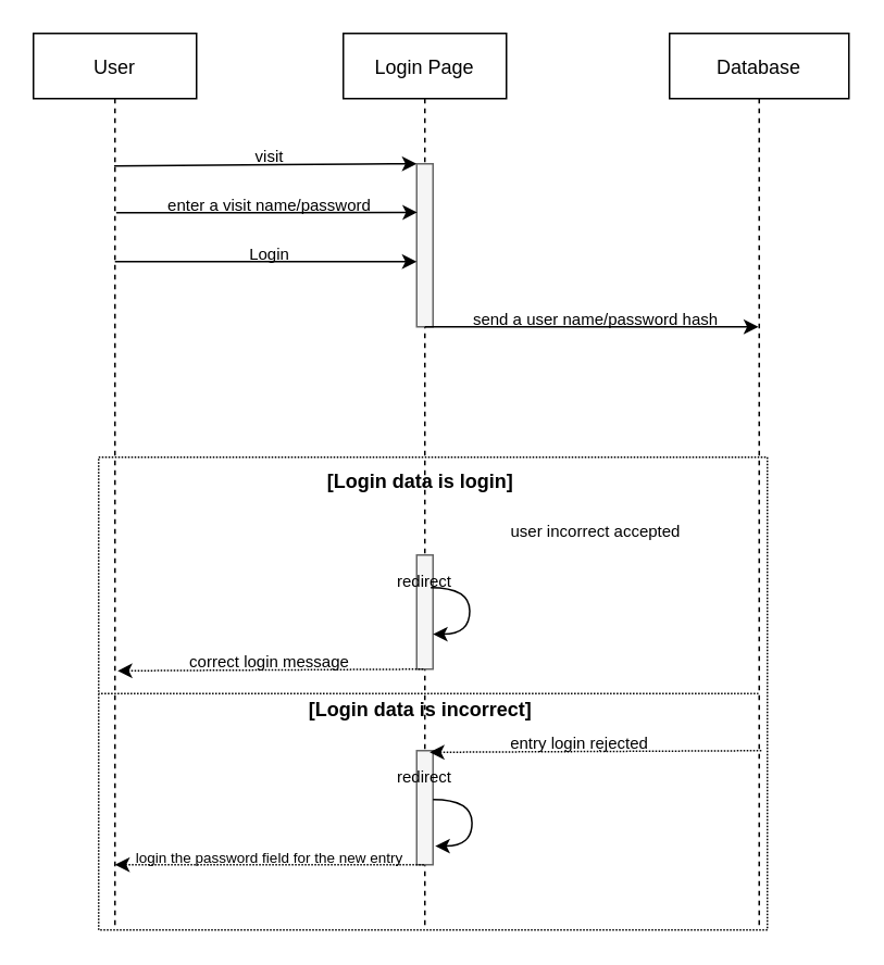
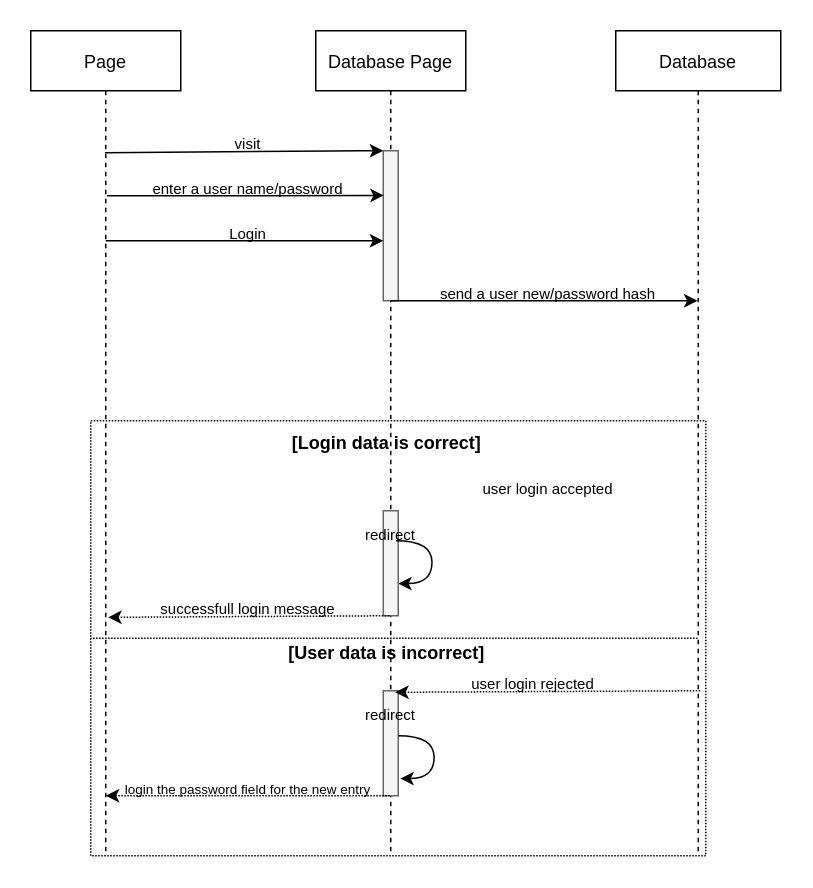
  <mxCell id="0" />
  <mxCell id="1" parent="0" />
  <mxCell id="2" value="" style="rounded=0;whiteSpace=wrap;html=1;fontSize=10;strokeWidth=1;dashed=1;dashPattern=1 1;" vertex="1" parent="1"><mxGeometry x="60" y="280" width="410" height="290" as="geometry" /></mxCell>
- <mxCell id="3" value="User" style="shape=umlLifeline;perimeter=lifelinePerimeter;container=1;collapsible=0;recursiveResize=0;rounded=0;shadow=0;strokeWidth=1;" parent="1" vertex="1"><mxGeometry x="20" y="20" width="100" height="550" as="geometry" /></mxCell>
- <mxCell id="4" value="Login Page" style="shape=umlLifeline;perimeter=lifelinePerimeter;container=1;collapsible=0;recursiveResize=0;rounded=0;shadow=0;strokeWidth=1;" parent="1" vertex="1"><mxGeometry x="210" y="20" width="100" height="550" as="geometry" /></mxCell>
+ <mxCell id="3" value="Page" style="shape=umlLifeline;perimeter=lifelinePerimeter;container=1;collapsible=0;recursiveResize=0;rounded=0;shadow=0;strokeWidth=1;" parent="1" vertex="1"><mxGeometry x="20" y="20" width="100" height="550" as="geometry" /></mxCell>
+ <mxCell id="4" value="Database Page" style="shape=umlLifeline;perimeter=lifelinePerimeter;container=1;collapsible=0;recursiveResize=0;rounded=0;shadow=0;strokeWidth=1;" parent="1" vertex="1"><mxGeometry x="210" y="20" width="100" height="550" as="geometry" /></mxCell>
  <mxCell id="5" value="" style="points=[];perimeter=orthogonalPerimeter;rounded=0;shadow=0;strokeWidth=1;fillColor=#f5f5f5;fontColor=#333333;strokeColor=#666666;" parent="4" vertex="1"><mxGeometry x="45" y="80" width="10" height="100" as="geometry" /></mxCell>
  <mxCell id="6" value="" style="points=[];perimeter=orthogonalPerimeter;rounded=0;shadow=0;strokeWidth=1;fillColor=#f5f5f5;fontColor=#333333;strokeColor=#666666;" vertex="1" parent="4"><mxGeometry x="45" y="320" width="10" height="70" as="geometry" /></mxCell>
  <mxCell id="7" value="&lt;font style=&quot;font-size: 10px&quot;&gt;redirect&lt;/font&gt;" style="text;html=1;strokeColor=none;fillColor=none;align=center;verticalAlign=middle;whiteSpace=wrap;rounded=0;fontSize=13;" vertex="1" parent="4"><mxGeometry x="20" y="320" width="60" height="30" as="geometry" /></mxCell>
  <mxCell id="8" value="" style="points=[];perimeter=orthogonalPerimeter;rounded=0;shadow=0;strokeWidth=1;fillColor=#f5f5f5;fontColor=#333333;strokeColor=#666666;" vertex="1" parent="4"><mxGeometry x="45" y="440" width="10" height="70" as="geometry" /></mxCell>
  <mxCell id="9" value="" style="endArrow=classic;html=1;fontSize=10;edgeStyle=orthogonalEdgeStyle;curved=1;exitX=0.51;exitY=0.41;exitDx=0;exitDy=0;exitPerimeter=0;entryX=0.522;entryY=0.466;entryDx=0;entryDy=0;entryPerimeter=0;" edge="1" parent="4"><mxGeometry width="50" height="50" relative="1" as="geometry"><mxPoint x="55.0" y="470" as="sourcePoint" /><mxPoint x="56.32" y="498.56" as="targetPoint" /><Array as="points"><mxPoint x="78.9" y="469.9" /><mxPoint x="78.9" y="498.9" /><mxPoint x="55.9" y="498.9" /></Array></mxGeometry></mxCell>
  <mxCell id="10" value="visit" style="text;html=1;strokeColor=none;fillColor=none;align=center;verticalAlign=middle;whiteSpace=wrap;rounded=0;fontSize=10;" vertex="1" parent="1"><mxGeometry x="135" y="90" width="60" height="10" as="geometry" /></mxCell>
  <mxCell id="11" value="Database" style="shape=umlLifeline;perimeter=lifelinePerimeter;container=1;collapsible=0;recursiveResize=0;rounded=0;shadow=0;strokeWidth=1;" vertex="1" parent="1"><mxGeometry x="410" y="20" width="110" height="550" as="geometry" /></mxCell>
  <mxCell id="12" value="" style="endArrow=none;html=1;rounded=1;exitX=0.508;exitY=0.625;exitDx=0;exitDy=0;exitPerimeter=0;startArrow=classic;startFill=1;endFill=0;dashed=1;dashPattern=1 1;entryX=0.499;entryY=0.623;entryDx=0;entryDy=0;entryPerimeter=0;" edge="1" parent="11"><mxGeometry width="50" height="50" relative="1" as="geometry"><mxPoint x="-147.04" y="441.02" as="sourcePoint" /><mxPoint x="57.05" y="440.0" as="targetPoint" /></mxGeometry></mxCell>
  <mxCell id="13" value="" style="endArrow=classic;html=1;rounded=1;exitX=0.495;exitY=0.148;exitDx=0;exitDy=0;exitPerimeter=0;" edge="1" parent="1" source="3" target="5"><mxGeometry width="50" height="50" relative="1" as="geometry"><mxPoint x="70" y="70" as="sourcePoint" /><mxPoint x="240.19" y="70" as="targetPoint" /><Array as="points"><mxPoint x="230" y="100" /></Array></mxGeometry></mxCell>
  <mxCell id="14" value="" style="endArrow=classic;html=1;rounded=1;entryX=0.035;entryY=0.298;entryDx=0;entryDy=0;exitX=0.508;exitY=0.2;exitDx=0;exitDy=0;exitPerimeter=0;entryPerimeter=0;" edge="1" parent="1" source="3" target="5"><mxGeometry width="50" height="50" relative="1" as="geometry"><mxPoint x="190" y="120" as="sourcePoint" /><mxPoint x="240" y="70" as="targetPoint" /><Array as="points"><mxPoint x="160" y="130" /></Array></mxGeometry></mxCell>
  <mxCell id="15" value="Login" style="text;html=1;strokeColor=none;fillColor=none;align=center;verticalAlign=middle;whiteSpace=wrap;rounded=0;fontSize=10;" vertex="1" parent="1"><mxGeometry x="135" y="150" width="60" height="10" as="geometry" /></mxCell>
  <mxCell id="16" value="" style="endArrow=classic;html=1;rounded=1;" edge="1" parent="1" target="11"><mxGeometry width="50" height="50" relative="1" as="geometry"><mxPoint x="260" y="200" as="sourcePoint" /><mxPoint x="445" y="200" as="targetPoint" /></mxGeometry></mxCell>
- <mxCell id="17" value="send a user name/password hash" style="text;html=1;strokeColor=none;fillColor=none;align=center;verticalAlign=middle;whiteSpace=wrap;rounded=0;fontSize=10;" vertex="1" parent="1"><mxGeometry x="280" y="190" width="170" height="10" as="geometry" /></mxCell>
- <mxCell id="18" value="&lt;b style=&quot;font-size: 12px;&quot;&gt;&lt;font style=&quot;font-size: 12px;&quot;&gt;[Login data is login]&lt;/font&gt;&lt;/b&gt;" style="text;html=1;strokeColor=none;fillColor=none;align=center;verticalAlign=middle;whiteSpace=wrap;rounded=0;fontSize=12;" vertex="1" parent="1"><mxGeometry x="180" y="280" width="155" height="30" as="geometry" /></mxCell>
- <mxCell id="19" value="user incorrect accepted" style="text;html=1;strokeColor=none;fillColor=none;align=center;verticalAlign=middle;whiteSpace=wrap;rounded=0;fontSize=10;" vertex="1" parent="1"><mxGeometry x="280" y="320" width="170" height="10" as="geometry" /></mxCell>
- <mxCell id="20" value="enter a visit name/password" style="text;html=1;strokeColor=none;fillColor=none;align=center;verticalAlign=middle;whiteSpace=wrap;rounded=0;fontSize=10;" vertex="1" parent="1"><mxGeometry x="80" y="120" width="170" height="10" as="geometry" /></mxCell>
+ <mxCell id="17" value="send a user new/password hash" style="text;html=1;strokeColor=none;fillColor=none;align=center;verticalAlign=middle;whiteSpace=wrap;rounded=0;fontSize=10;" vertex="1" parent="1"><mxGeometry x="280" y="190" width="170" height="10" as="geometry" /></mxCell>
+ <mxCell id="18" value="&lt;b style=&quot;font-size: 12px;&quot;&gt;&lt;font style=&quot;font-size: 12px;&quot;&gt;[Login data is correct]&lt;/font&gt;&lt;/b&gt;" style="text;html=1;strokeColor=none;fillColor=none;align=center;verticalAlign=middle;whiteSpace=wrap;rounded=0;fontSize=12;" vertex="1" parent="1"><mxGeometry x="180" y="280" width="155" height="30" as="geometry" /></mxCell>
+ <mxCell id="19" value="user login accepted" style="text;html=1;strokeColor=none;fillColor=none;align=center;verticalAlign=middle;whiteSpace=wrap;rounded=0;fontSize=10;" vertex="1" parent="1"><mxGeometry x="280" y="320" width="170" height="10" as="geometry" /></mxCell>
+ <mxCell id="20" value="enter a user name/password" style="text;html=1;strokeColor=none;fillColor=none;align=center;verticalAlign=middle;whiteSpace=wrap;rounded=0;fontSize=10;" vertex="1" parent="1"><mxGeometry x="80" y="120" width="170" height="10" as="geometry" /></mxCell>
  <mxCell id="21" value="" style="endArrow=classic;html=1;rounded=1;" edge="1" parent="1"><mxGeometry width="50" height="50" relative="1" as="geometry"><mxPoint x="70" y="160" as="sourcePoint" /><mxPoint x="255" y="160" as="targetPoint" /><Array as="points"><mxPoint x="170" y="160" /></Array></mxGeometry></mxCell>
  <mxCell id="22" value="" style="endArrow=classic;html=1;fontSize=10;edgeStyle=orthogonalEdgeStyle;curved=1;exitX=0.51;exitY=0.41;exitDx=0;exitDy=0;exitPerimeter=0;entryX=0.522;entryY=0.466;entryDx=0;entryDy=0;entryPerimeter=0;" edge="1" parent="1"><mxGeometry width="50" height="50" relative="1" as="geometry"><mxPoint x="263.6" y="360" as="sourcePoint" /><mxPoint x="264.92" y="388.56" as="targetPoint" /><Array as="points"><mxPoint x="287.5" y="359.9" /><mxPoint x="287.5" y="388.9" /><mxPoint x="264.5" y="388.9" /></Array></mxGeometry></mxCell>
  <mxCell id="23" value="" style="endArrow=none;html=1;rounded=1;exitX=0.516;exitY=0.711;exitDx=0;exitDy=0;exitPerimeter=0;startArrow=classic;startFill=1;endFill=0;dashed=1;dashPattern=1 1;" edge="1" parent="1" source="3"><mxGeometry width="50" height="50" relative="1" as="geometry"><mxPoint x="70" y="412.55" as="sourcePoint" /><mxPoint x="260" y="410" as="targetPoint" /></mxGeometry></mxCell>
- <mxCell id="24" value="correct login message" style="text;html=1;strokeColor=none;fillColor=none;align=center;verticalAlign=middle;whiteSpace=wrap;rounded=0;fontSize=10;" vertex="1" parent="1"><mxGeometry x="80" y="400" width="170" height="10" as="geometry" /></mxCell>
+ <mxCell id="24" value="successfull login message" style="text;html=1;strokeColor=none;fillColor=none;align=center;verticalAlign=middle;whiteSpace=wrap;rounded=0;fontSize=10;" vertex="1" parent="1"><mxGeometry x="80" y="400" width="170" height="10" as="geometry" /></mxCell>
  <mxCell id="25" value="" style="endArrow=none;dashed=1;html=1;dashPattern=1 1;fontSize=10;curved=1;entryX=0;entryY=0.5;entryDx=0;entryDy=0;" edge="1" parent="1" source="11" target="2"><mxGeometry width="50" height="50" relative="1" as="geometry"><mxPoint x="220" y="450" as="sourcePoint" /><mxPoint x="270" y="400" as="targetPoint" /></mxGeometry></mxCell>
- <mxCell id="26" value="&lt;b style=&quot;font-size: 12px;&quot;&gt;&lt;font style=&quot;font-size: 12px;&quot;&gt;[Login data is incorrect]&lt;/font&gt;&lt;/b&gt;" style="text;html=1;strokeColor=none;fillColor=none;align=center;verticalAlign=middle;whiteSpace=wrap;rounded=0;fontSize=12;" vertex="1" parent="1"><mxGeometry x="180" y="420" width="155" height="30" as="geometry" /></mxCell>
- <mxCell id="27" value="entry login rẹjected" style="text;html=1;strokeColor=none;fillColor=none;align=center;verticalAlign=middle;whiteSpace=wrap;rounded=0;fontSize=10;" vertex="1" parent="1"><mxGeometry x="270" y="450" width="170" height="10" as="geometry" /></mxCell>
+ <mxCell id="26" value="&lt;b style=&quot;font-size: 12px;&quot;&gt;&lt;font style=&quot;font-size: 12px;&quot;&gt;[User data is incorrect]&lt;/font&gt;&lt;/b&gt;" style="text;html=1;strokeColor=none;fillColor=none;align=center;verticalAlign=middle;whiteSpace=wrap;rounded=0;fontSize=12;" vertex="1" parent="1"><mxGeometry x="180" y="420" width="155" height="30" as="geometry" /></mxCell>
+ <mxCell id="27" value="user login rẹjected" style="text;html=1;strokeColor=none;fillColor=none;align=center;verticalAlign=middle;whiteSpace=wrap;rounded=0;fontSize=10;" vertex="1" parent="1"><mxGeometry x="270" y="450" width="170" height="10" as="geometry" /></mxCell>
  <mxCell id="28" value="&lt;font style=&quot;font-size: 10px&quot;&gt;redirect&lt;/font&gt;" style="text;html=1;strokeColor=none;fillColor=none;align=center;verticalAlign=middle;whiteSpace=wrap;rounded=0;fontSize=13;" vertex="1" parent="1"><mxGeometry x="230" y="460" width="60" height="30" as="geometry" /></mxCell>
  <mxCell id="29" value="" style="endArrow=none;html=1;rounded=1;startArrow=classic;startFill=1;endFill=0;dashed=1;dashPattern=1 1;" edge="1" parent="1"><mxGeometry width="50" height="50" relative="1" as="geometry"><mxPoint x="70" y="530" as="sourcePoint" /><mxPoint x="260" y="530" as="targetPoint" /></mxGeometry></mxCell>
  <mxCell id="30" value="&lt;font style=&quot;font-size: 9px&quot;&gt;login the password field for the new entry&lt;/font&gt;" style="text;html=1;strokeColor=none;fillColor=none;align=center;verticalAlign=middle;whiteSpace=wrap;rounded=0;fontSize=10;" vertex="1" parent="1"><mxGeometry x="80" y="520" width="170" height="10" as="geometry" /></mxCell>
